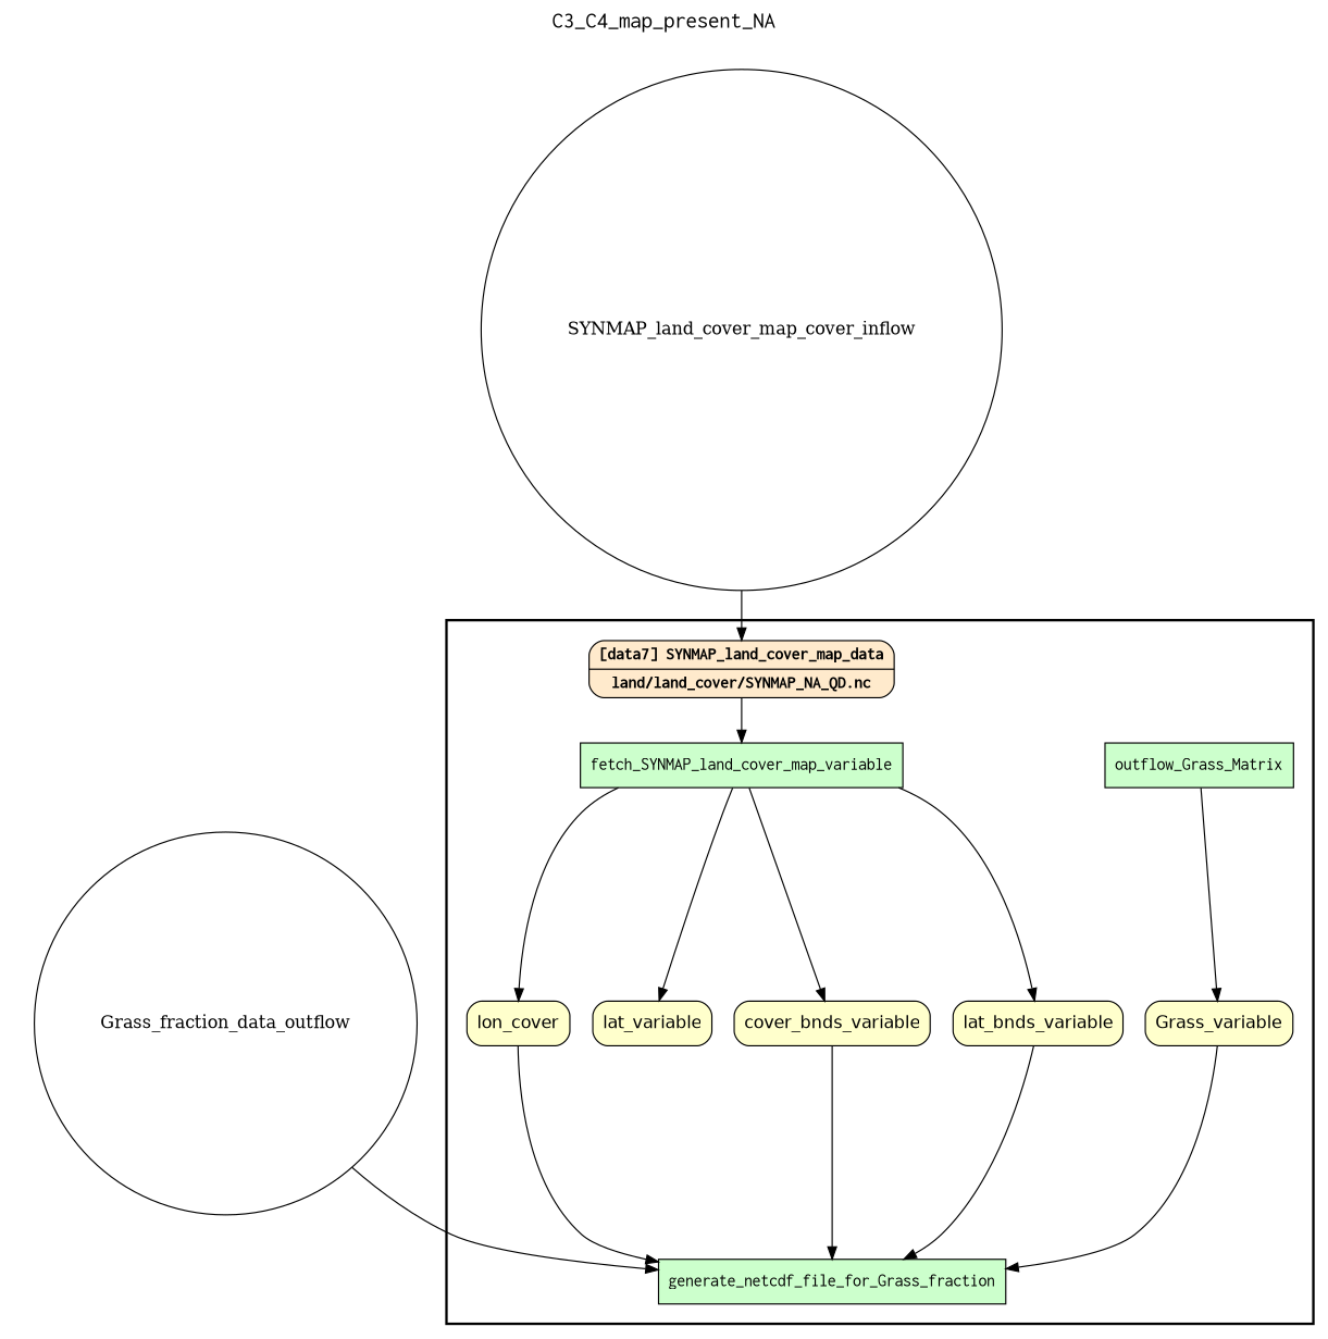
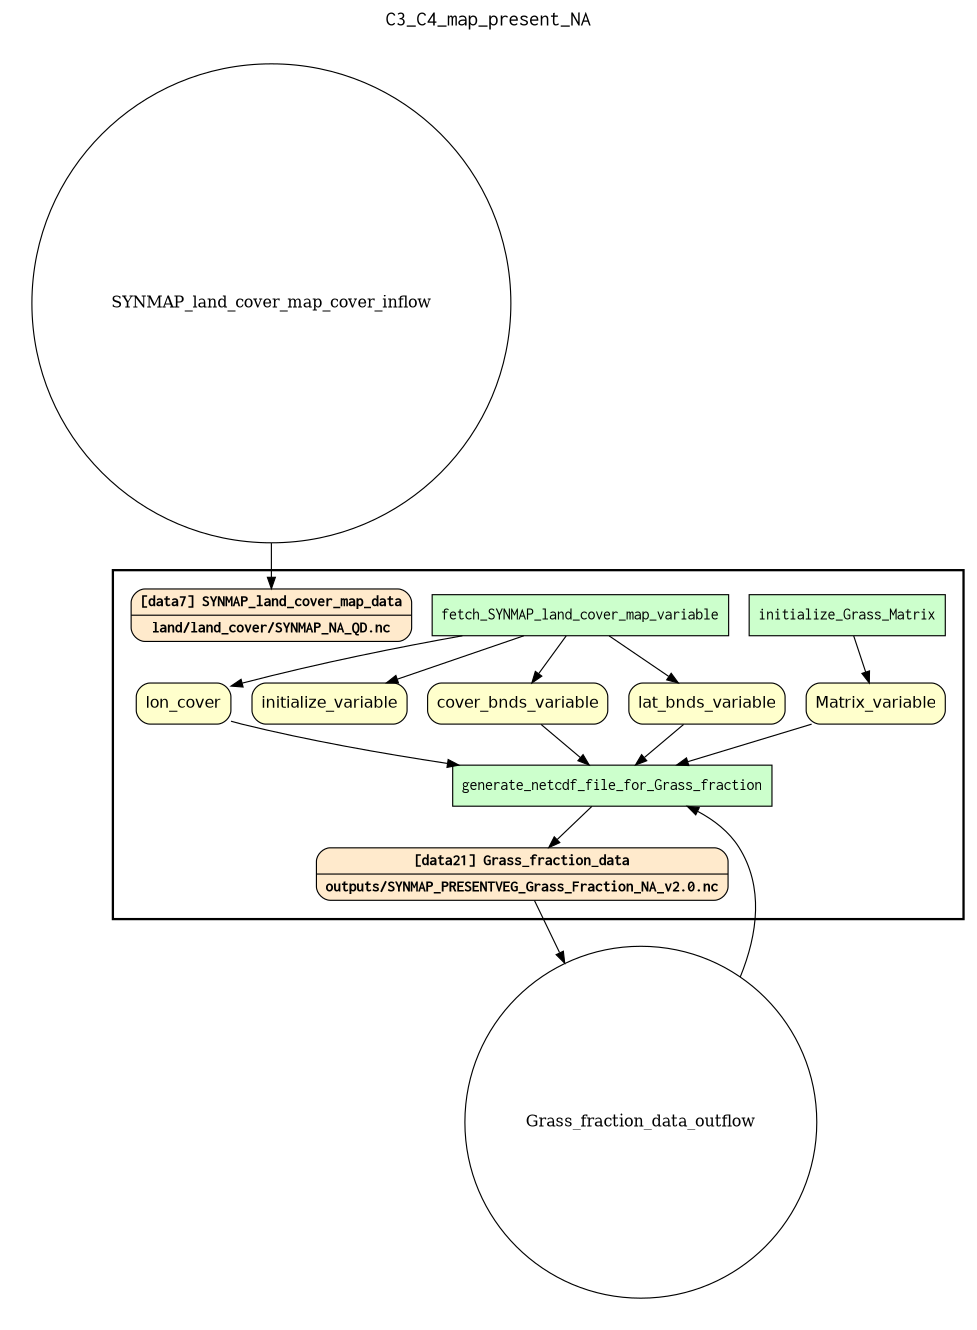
  digraph {
    fontname=Courier
    fontsize=18
    label=C3_C4_map_present_NA
    labelloc=t
    rankdir=TB
    node [fillcolor="#FFFFCC" fontname=Helvetica peripheries=1 shape=box style="rounded,filled"]
-   initialize_Grass_Matrix [fillcolor="#CCFFCC" fontname=Courier style=filled label=outflow_Grass_Matrix]
+   initialize_Grass_Matrix [fillcolor="#CCFFCC" fontname=Courier style=filled]
    fetch_SYNMAP_land_cover_map_variable [fillcolor="#CCFFCC" fontname=Courier style=filled]
    generate_netcdf_file_for_Grass_fraction [fillcolor="#CCFFCC" fontname=Courier style=filled]
    n4 [label=lon_cover]
-   lat_variable
+   lat_variable [label=initialize_variable]
    n6 [label=cover_bnds_variable]
    lat_bnds_variable
-   Grass_variable
+   Grass_variable [label=Matrix_variable]
    n9 [fillcolor="#FFEACC" fontname="Courier-Bold" label="{<f0> [data7] SYNMAP_land_cover_map_data |<f1>land/land_cover/SYNMAP_NA_QD.nc\n}" rankdir=LR shape=record]
+   n10 [fillcolor="#FFEACC" fontname="Courier-Bold" label="{<f0> [data21] Grass_fraction_data |<f1>outputs/SYNMAP_PRESENTVEG_Grass_Fraction_NA_v2.0.nc\n}" rankdir=LR shape=record]
    Grass_fraction_data_outflow [fillcolor="#FFFFFF" shape=circle width=0.2 fontname="" style=""]
    n12 [fillcolor="#FFFFFF" label=SYNMAP_land_cover_map_cover_inflow shape=circle width=0.2 fontname="" style=""]
    subgraph cluster_1 {
      color=black
      label=""
      penwidth=2
      subgraph cluster_2 {
        color=white
        label=""
        penwidth=2
        initialize_Grass_Matrix
        fetch_SYNMAP_land_cover_map_variable
        generate_netcdf_file_for_Grass_fraction
        n4
        lat_variable
        n6
        lat_bnds_variable
        Grass_variable
        n9
+       n10
      }
    }
    subgraph cluster_3 {
      color=white
      label=""
      penwidth=2
      subgraph cluster_4 {
        color=white
        label=""
        penwidth=2
        n12
      }
    }
    subgraph cluster_5 {
      color=white
      label=""
      penwidth=2
      subgraph cluster_6 {
        color=white
        label=""
        penwidth=2
        Grass_fraction_data_outflow
      }
    }
    initialize_Grass_Matrix -> Grass_variable
    fetch_SYNMAP_land_cover_map_variable -> n4
    fetch_SYNMAP_land_cover_map_variable -> lat_variable
    fetch_SYNMAP_land_cover_map_variable -> n6
    fetch_SYNMAP_land_cover_map_variable -> lat_bnds_variable
+   generate_netcdf_file_for_Grass_fraction -> n10
    n4 -> generate_netcdf_file_for_Grass_fraction
    n6 -> generate_netcdf_file_for_Grass_fraction
    lat_bnds_variable -> generate_netcdf_file_for_Grass_fraction
    Grass_variable -> generate_netcdf_file_for_Grass_fraction
-   n9 -> fetch_SYNMAP_land_cover_map_variable
+   n10 -> Grass_fraction_data_outflow
    Grass_fraction_data_outflow -> generate_netcdf_file_for_Grass_fraction
    n12 -> n9
  }
